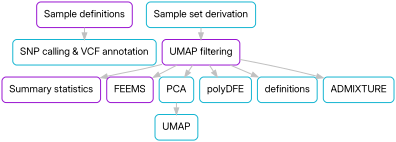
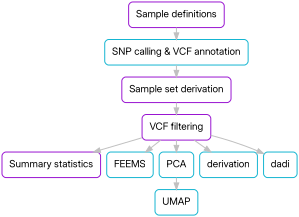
  digraph {
    bgcolor=white
    fontname=Inter
    node [color="#15b5d1" fontname=Inter fontsize=30 margin=0.3 nodesep=1 penwidth=3 shape=box style=rounded]
    edge [arrowsize=2 color=grey fontname=Inter penwidth=3 splines=curved weight=1]
    n1 [color="#9915d1" label="Sample definitions"]
    n2 [label="SNP calling & VCF annotation"]
-   n3 [label="Sample set derivation"]
-   n4 [color="#9915d1" label="UMAP filtering"]
+   n3 [color="#9915d1" label="Sample set derivation"]
+   n4 [color="#9915d1" label="VCF filtering"]
    n5 [color="#9915d1" label="Summary statistics"]
-   n6 [color="#9915d1" label=FEEMS]
+   n6 [label=FEEMS]
    n7 [label=PCA]
-   n8 [label=polyDFE]
-   n9 [label=definitions]
-   n10 [label=ADMIXTURE]
+   n8 [label=derivation]
+   n9 [label=dadi]
    n11 [label=UMAP]
    n1 -> n2
+   n2 -> n3
    n3 -> n4
    n4 -> n5
    n4 -> n6
    n4 -> n7
    n4 -> n8
    n4 -> n9
-   n4 -> n10
    n7 -> n11
  }
